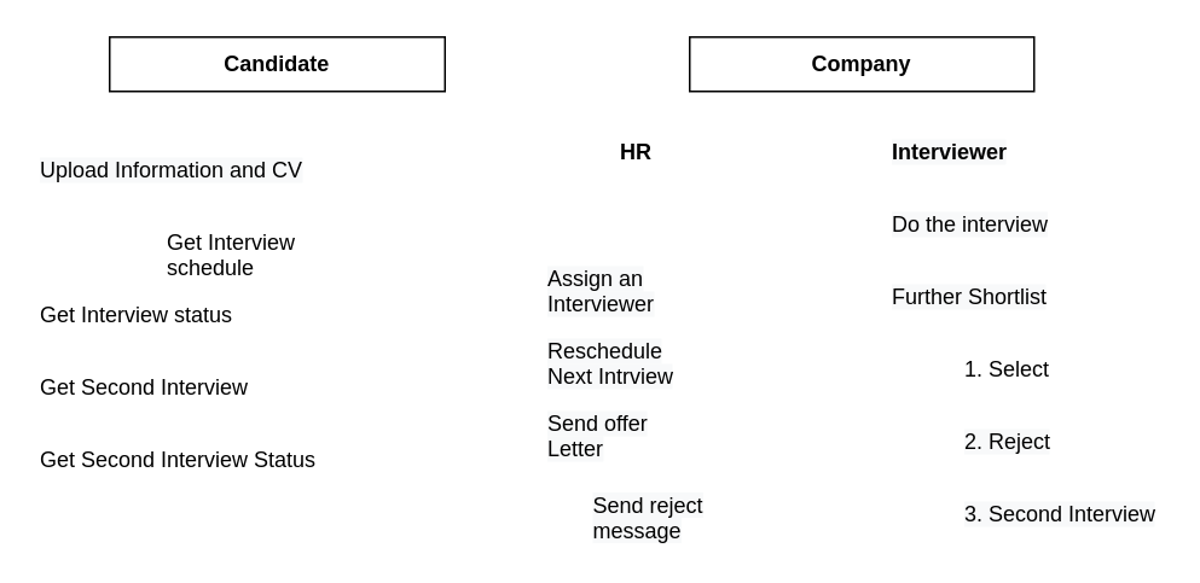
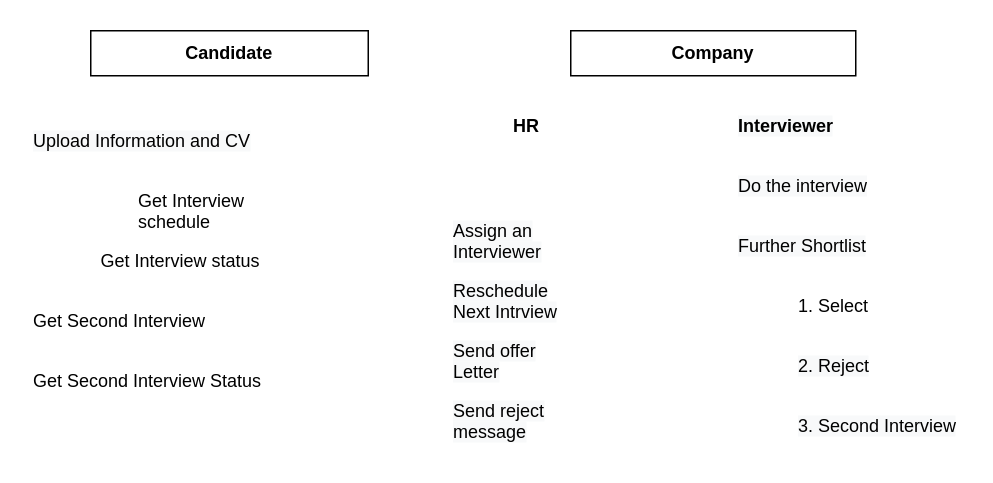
  <mxCell id="0" />
  <mxCell id="1" parent="0" />
  <mxCell id="2" value="&lt;b&gt;Candidate&lt;/b&gt;" style="rounded=0;whiteSpace=wrap;html=1;" vertex="1" parent="1"><mxGeometry x="60" y="20" width="185" height="30" as="geometry" /></mxCell>
  <mxCell id="3" value="&lt;b&gt;Company&lt;/b&gt;" style="rounded=0;whiteSpace=wrap;html=1;" vertex="1" parent="1"><mxGeometry x="380" y="20" width="190" height="30" as="geometry" /></mxCell>
  <mxCell id="4" value="&lt;div style=&quot;text-align: center&quot;&gt;&lt;span&gt;&lt;font face=&quot;helvetica&quot;&gt;&lt;b&gt;HR&lt;/b&gt;&lt;/font&gt;&lt;/span&gt;&lt;/div&gt;" style="text;whiteSpace=wrap;html=1;" vertex="1" parent="1"><mxGeometry x="340" y="70" width="30" height="30" as="geometry" /></mxCell>
  <mxCell id="5" value="&lt;span style=&quot;color: rgb(0 , 0 , 0) ; font-family: &amp;#34;helvetica&amp;#34; ; font-size: 12px ; font-style: normal ; letter-spacing: normal ; text-align: center ; text-indent: 0px ; text-transform: none ; word-spacing: 0px ; background-color: rgb(248 , 249 , 250) ; display: inline ; float: none&quot;&gt;&lt;b&gt;Interviewer&lt;/b&gt;&lt;/span&gt;" style="text;whiteSpace=wrap;html=1;" vertex="1" parent="1"><mxGeometry x="490" y="70" width="70" height="30" as="geometry" /></mxCell>
  <mxCell id="6" value="&lt;span style=&quot;color: rgb(0 , 0 , 0) ; font-family: &amp;#34;helvetica&amp;#34; ; font-size: 12px ; font-style: normal ; font-weight: 400 ; letter-spacing: normal ; text-align: center ; text-indent: 0px ; text-transform: none ; word-spacing: 0px ; background-color: rgb(248 , 249 , 250) ; display: inline ; float: none&quot;&gt;Assign an Interviewer&lt;/span&gt;" style="text;whiteSpace=wrap;html=1;" vertex="1" parent="1"><mxGeometry x="300" y="140" width="80" height="30" as="geometry" /></mxCell>
  <mxCell id="7" value="&lt;span style=&quot;color: rgb(0 , 0 , 0) ; font-family: &amp;#34;helvetica&amp;#34; ; font-size: 12px ; font-style: normal ; font-weight: 400 ; letter-spacing: normal ; text-align: center ; text-indent: 0px ; text-transform: none ; word-spacing: 0px ; background-color: rgb(248 , 249 , 250) ; display: inline ; float: none&quot;&gt;Reschedule Next Intrview&lt;/span&gt;" style="text;whiteSpace=wrap;html=1;" vertex="1" parent="1"><mxGeometry x="300" y="180" width="80" height="30" as="geometry" /></mxCell>
  <mxCell id="8" value="&lt;span style=&quot;color: rgb(0 , 0 , 0) ; font-family: &amp;#34;helvetica&amp;#34; ; font-size: 12px ; font-style: normal ; font-weight: 400 ; letter-spacing: normal ; text-align: center ; text-indent: 0px ; text-transform: none ; word-spacing: 0px ; background-color: rgb(248 , 249 , 250) ; display: inline ; float: none&quot;&gt;Send offer Letter&lt;/span&gt;" style="text;whiteSpace=wrap;html=1;" vertex="1" parent="1"><mxGeometry x="300" y="220" width="80" height="30" as="geometry" /></mxCell>
- <mxCell id="9" value="&lt;span style=&quot;color: rgb(0 , 0 , 0) ; font-family: &amp;#34;helvetica&amp;#34; ; font-size: 12px ; font-style: normal ; font-weight: 400 ; letter-spacing: normal ; text-align: center ; text-indent: 0px ; text-transform: none ; word-spacing: 0px ; background-color: rgb(248 , 249 , 250) ; display: inline ; float: none&quot;&gt;Send reject message&lt;/span&gt;" style="text;whiteSpace=wrap;html=1;" vertex="1" parent="1"><mxGeometry x="325" y="265" width="80" height="30" as="geometry" /></mxCell>
+ <mxCell id="9" value="&lt;span style=&quot;color: rgb(0 , 0 , 0) ; font-family: &amp;#34;helvetica&amp;#34; ; font-size: 12px ; font-style: normal ; font-weight: 400 ; letter-spacing: normal ; text-align: center ; text-indent: 0px ; text-transform: none ; word-spacing: 0px ; background-color: rgb(248 , 249 , 250) ; display: inline ; float: none&quot;&gt;Send reject message&lt;/span&gt;" style="text;whiteSpace=wrap;html=1;" vertex="1" parent="1"><mxGeometry x="300" y="260" width="80" height="30" as="geometry" /></mxCell>
  <mxCell id="10" value="&lt;span style=&quot;color: rgb(0 , 0 , 0) ; font-family: &amp;#34;helvetica&amp;#34; ; font-size: 12px ; font-style: normal ; font-weight: 400 ; letter-spacing: normal ; text-align: center ; text-indent: 0px ; text-transform: none ; word-spacing: 0px ; background-color: rgb(248 , 249 , 250) ; display: inline ; float: none&quot;&gt;Do the interview&lt;/span&gt;" style="text;whiteSpace=wrap;html=1;" vertex="1" parent="1"><mxGeometry x="490" y="110" width="100" height="30" as="geometry" /></mxCell>
  <mxCell id="11" value="&lt;span style=&quot;color: rgb(0 , 0 , 0) ; font-family: &amp;#34;helvetica&amp;#34; ; font-size: 12px ; font-style: normal ; font-weight: 400 ; letter-spacing: normal ; text-align: center ; text-indent: 0px ; text-transform: none ; word-spacing: 0px ; background-color: rgb(248 , 249 , 250) ; display: inline ; float: none&quot;&gt;Further Shortlist&lt;/span&gt;" style="text;whiteSpace=wrap;html=1;" vertex="1" parent="1"><mxGeometry x="490" y="150" width="90" height="30" as="geometry" /></mxCell>
  <mxCell id="12" value="&lt;div style=&quot;text-align: center&quot;&gt;&lt;span&gt;&lt;font face=&quot;helvetica&quot;&gt;1. Select&lt;/font&gt;&lt;/span&gt;&lt;/div&gt;&lt;div style=&quot;text-align: center&quot;&gt;&lt;span&gt;&lt;font face=&quot;helvetica&quot;&gt;&lt;br&gt;&lt;/font&gt;&lt;/span&gt;&lt;/div&gt;" style="text;whiteSpace=wrap;html=1;" vertex="1" parent="1"><mxGeometry x="530" y="190" width="80" height="30" as="geometry" /></mxCell>
  <mxCell id="13" value="&lt;span style=&quot;color: rgb(0 , 0 , 0) ; font-family: &amp;#34;helvetica&amp;#34; ; font-size: 12px ; font-style: normal ; font-weight: 400 ; letter-spacing: normal ; text-align: center ; text-indent: 0px ; text-transform: none ; word-spacing: 0px ; background-color: rgb(248 , 249 , 250) ; display: inline ; float: none&quot;&gt;2. Reject&lt;/span&gt;" style="text;whiteSpace=wrap;html=1;" vertex="1" parent="1"><mxGeometry x="530" y="230" width="80" height="30" as="geometry" /></mxCell>
  <mxCell id="14" value="&lt;span style=&quot;color: rgb(0 , 0 , 0) ; font-family: &amp;#34;helvetica&amp;#34; ; font-size: 12px ; font-style: normal ; font-weight: 400 ; letter-spacing: normal ; text-align: center ; text-indent: 0px ; text-transform: none ; word-spacing: 0px ; background-color: rgb(248 , 249 , 250) ; display: inline ; float: none&quot;&gt;3. Second Interview&lt;/span&gt;" style="text;whiteSpace=wrap;html=1;" vertex="1" parent="1"><mxGeometry x="530" y="270" width="110" height="30" as="geometry" /></mxCell>
  <mxCell id="15" value="&lt;span style=&quot;color: rgb(0 , 0 , 0) ; font-family: &amp;#34;helvetica&amp;#34; ; font-size: 12px ; font-style: normal ; font-weight: 400 ; letter-spacing: normal ; text-align: center ; text-indent: 0px ; text-transform: none ; word-spacing: 0px ; background-color: rgb(248 , 249 , 250) ; display: inline ; float: none&quot;&gt;Upload Information and CV&lt;/span&gt;" style="text;whiteSpace=wrap;html=1;" vertex="1" parent="1"><mxGeometry x="20" y="80" width="160" height="30" as="geometry" /></mxCell>
  <mxCell id="16" value="&lt;div&gt;Get Interview schedule&amp;nbsp;&lt;/div&gt;&lt;div&gt;&lt;br style=&quot;text-align: center&quot;&gt;&lt;/div&gt;" style="text;whiteSpace=wrap;html=1;" vertex="1" parent="1"><mxGeometry x="90" y="120" width="120" height="30" as="geometry" /></mxCell>
- <mxCell id="17" value="&lt;div&gt;Get Interview status&amp;nbsp;&lt;/div&gt;&lt;div&gt;&lt;br style=&quot;text-align: center&quot;&gt;&lt;/div&gt;" style="text;whiteSpace=wrap;html=1;" vertex="1" parent="1"><mxGeometry x="20" y="160" width="160" height="30" as="geometry" /></mxCell>
+ <mxCell id="17" value="&lt;div&gt;Get Interview status&amp;nbsp;&lt;/div&gt;&lt;div&gt;&lt;br style=&quot;text-align: center&quot;&gt;&lt;/div&gt;" style="text;whiteSpace=wrap;html=1;" vertex="1" parent="1"><mxGeometry x="65" y="160" width="160" height="30" as="geometry" /></mxCell>
  <mxCell id="18" value="&lt;div&gt;Get Second Interview&lt;/div&gt;" style="text;whiteSpace=wrap;html=1;" vertex="1" parent="1"><mxGeometry x="20" y="200" width="160" height="30" as="geometry" /></mxCell>
  <mxCell id="19" value="&lt;div&gt;Get Second Interview Status&lt;/div&gt;" style="text;whiteSpace=wrap;html=1;" vertex="1" parent="1"><mxGeometry x="20" y="240" width="160" height="30" as="geometry" /></mxCell>
